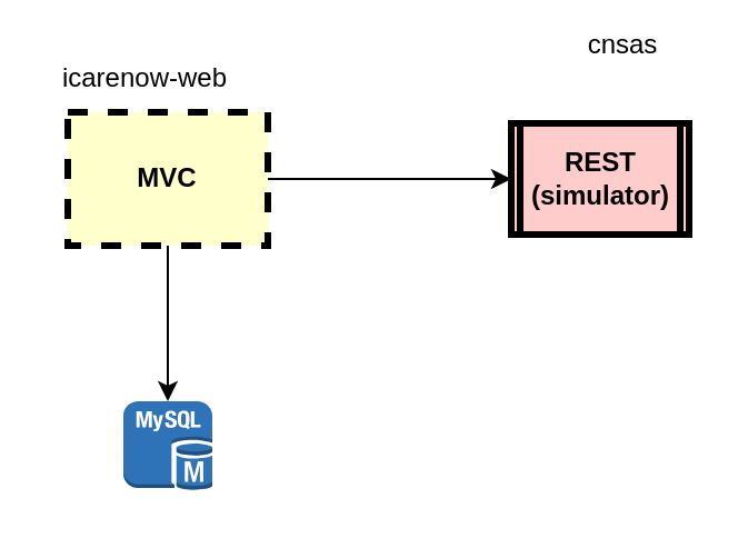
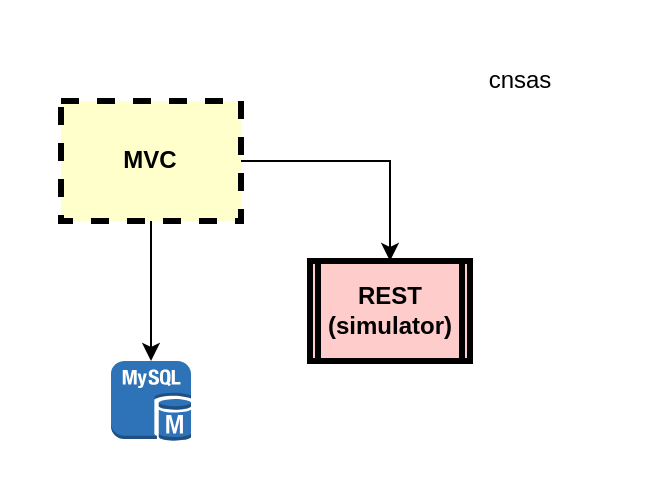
  <mxCell id="0" />
  <mxCell id="1" parent="0" />
  <mxCell id="2" style="edgeStyle=orthogonalEdgeStyle;rounded=0;orthogonalLoop=1;jettySize=auto;html=1;" edge="1" parent="1" source="4" target="6"><mxGeometry relative="1" as="geometry" /></mxCell>
  <mxCell id="3" style="edgeStyle=orthogonalEdgeStyle;rounded=0;orthogonalLoop=1;jettySize=auto;html=1;" edge="1" parent="1" source="4" target="5"><mxGeometry relative="1" as="geometry" /></mxCell>
  <mxCell id="4" value="MVC" style="whiteSpace=wrap;align=center;verticalAlign=middle;fontStyle=1;strokeWidth=3;fillColor=#FFFFCC;dashed=1;" parent="1" vertex="1"><mxGeometry x="30" y="50" width="90" height="60" as="geometry" /></mxCell>
- <mxCell id="5" value="REST&#10;(simulator)" style="shape=process;whiteSpace=wrap;align=center;verticalAlign=middle;size=0.048;fontStyle=1;strokeWidth=3;fillColor=#FFCCCC" parent="1" vertex="1"><mxGeometry x="229.5" y="55" width="80" height="50" as="geometry" /></mxCell>
+ <mxCell id="5" value="REST&#10;(simulator)" style="shape=process;whiteSpace=wrap;align=center;verticalAlign=middle;size=0.048;fontStyle=1;strokeWidth=3;fillColor=#FFCCCC" parent="1" vertex="1"><mxGeometry x="154.5" y="130" width="80" height="50" as="geometry" /></mxCell>
  <mxCell id="6" value="" style="outlineConnect=0;dashed=0;verticalLabelPosition=bottom;verticalAlign=top;align=center;html=1;shape=mxgraph.aws3.mysql_db_instance;fillColor=#2E73B8;gradientColor=none;" vertex="1" parent="1"><mxGeometry x="55" y="180" width="40" height="40" as="geometry" /></mxCell>
- <mxCell id="7" value="cnsas" style="text;html=1;strokeColor=none;fillColor=none;align=center;verticalAlign=middle;whiteSpace=wrap;rounded=0;" vertex="1" parent="1"><mxGeometry x="249.5" y="5" width="60" height="30" as="geometry" /></mxCell>
- <mxCell id="8" value="icarenow-web" style="text;html=1;strokeColor=none;fillColor=none;align=center;verticalAlign=middle;whiteSpace=wrap;rounded=0;" vertex="1" parent="1"><mxGeometry x="20" y="20" width="90" height="30" as="geometry" /></mxCell>
+ <mxCell id="7" value="cnsas" style="text;html=1;strokeColor=none;fillColor=none;align=center;verticalAlign=middle;whiteSpace=wrap;rounded=0;" vertex="1" parent="1"><mxGeometry x="229.5" y="25" width="60" height="30" as="geometry" /></mxCell>
